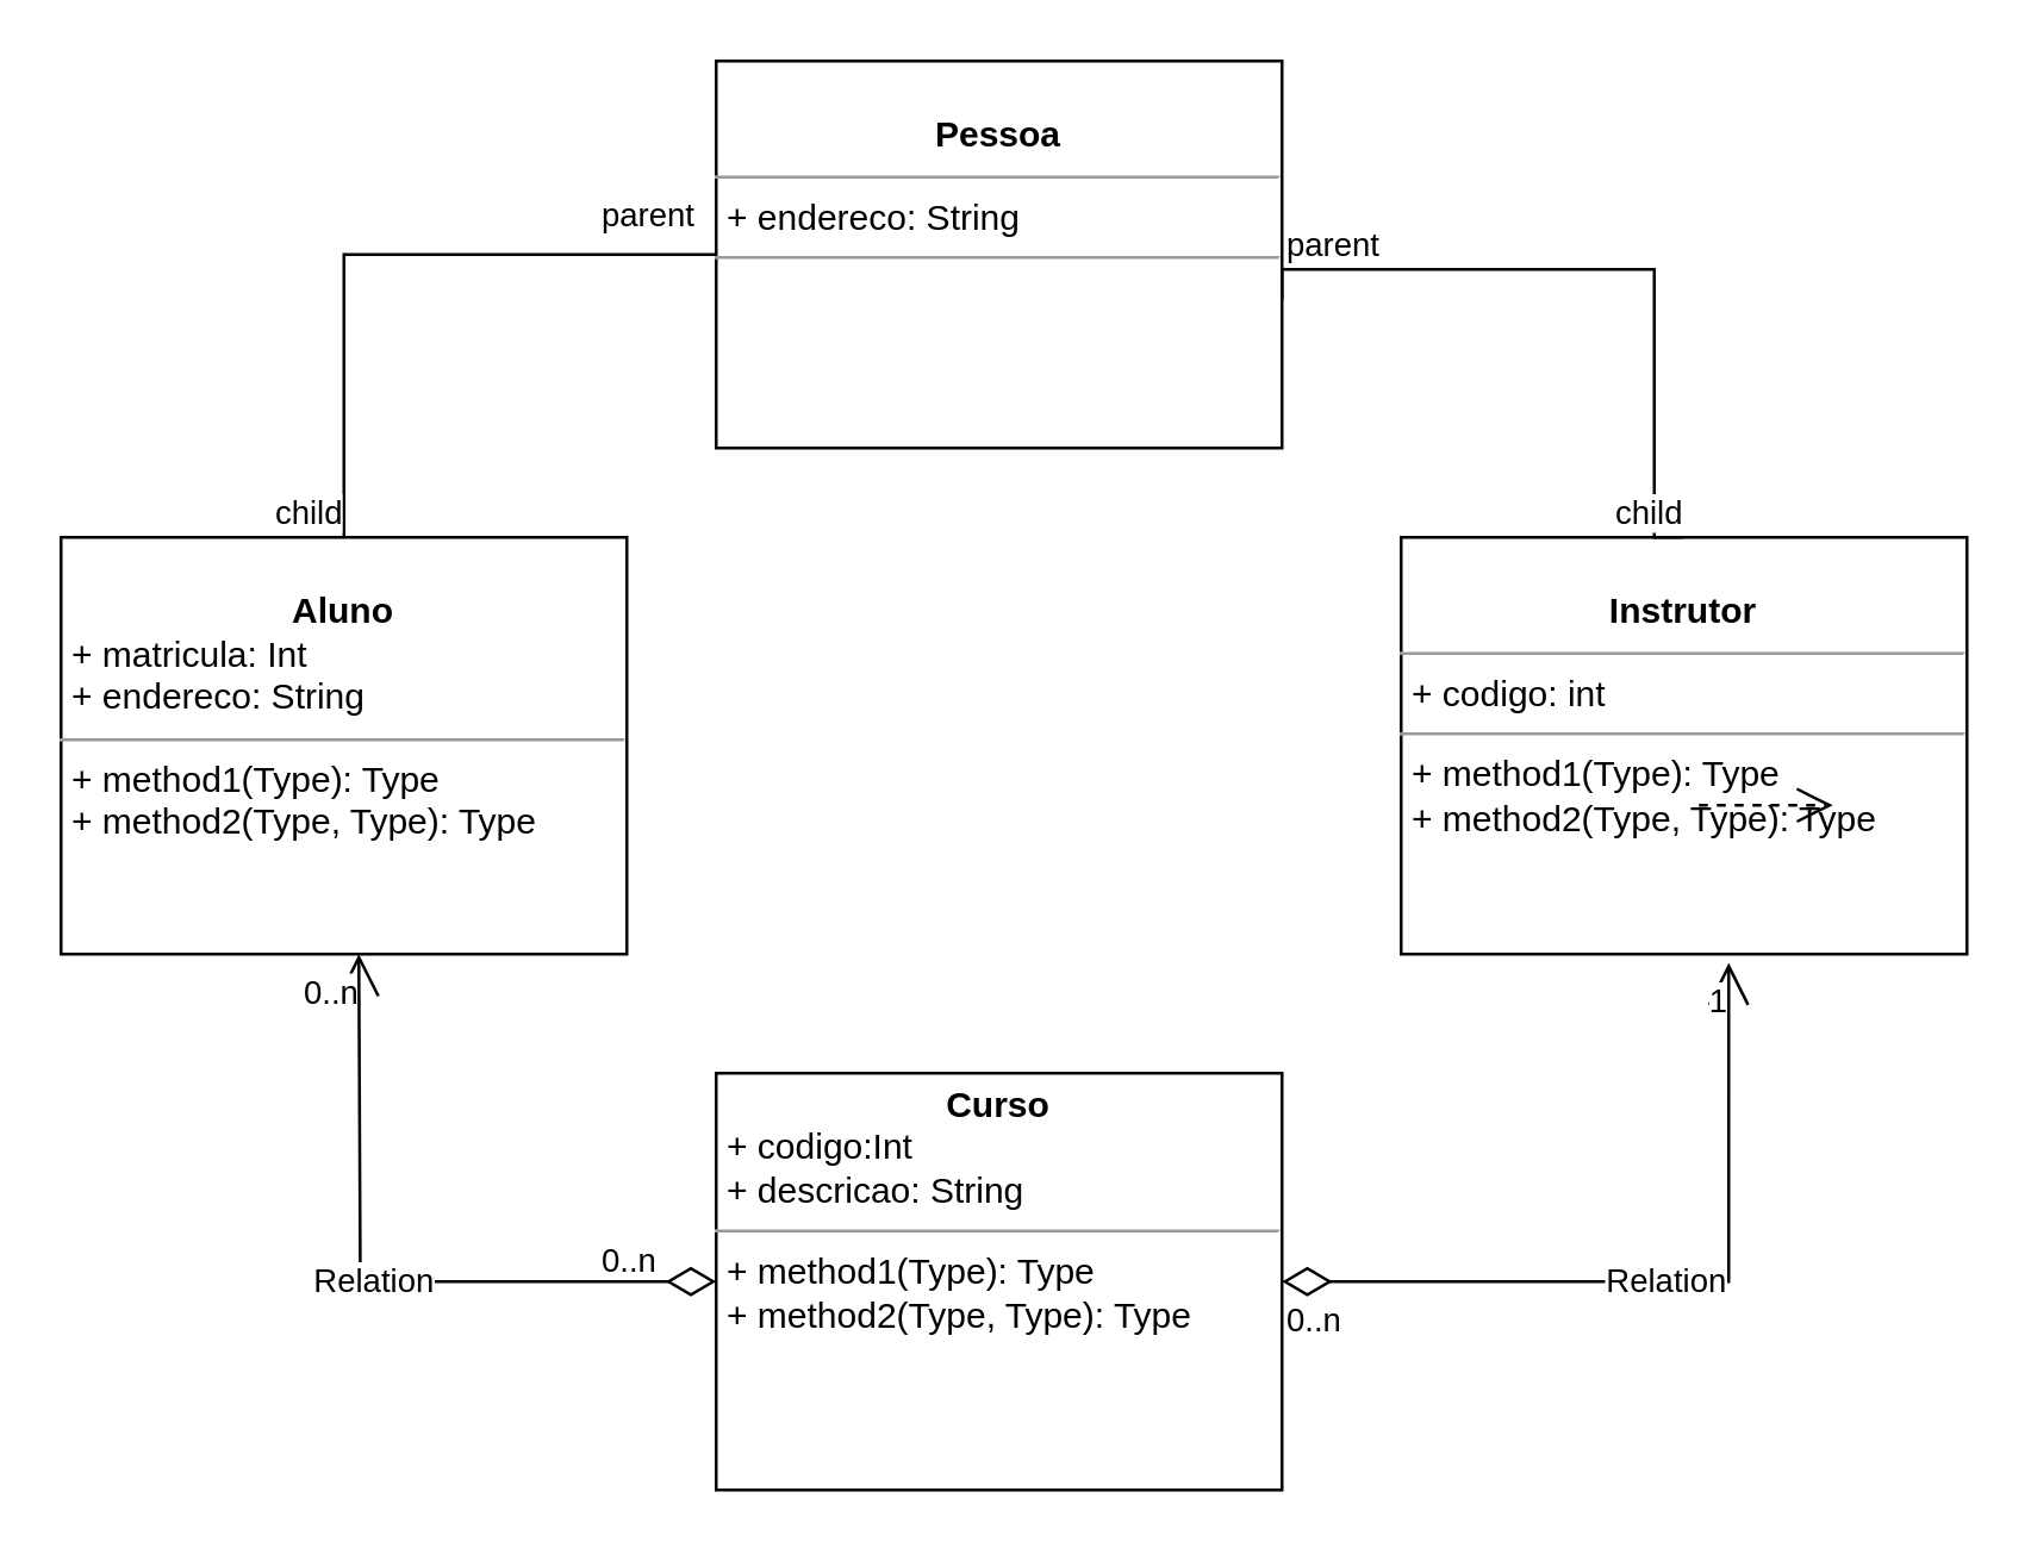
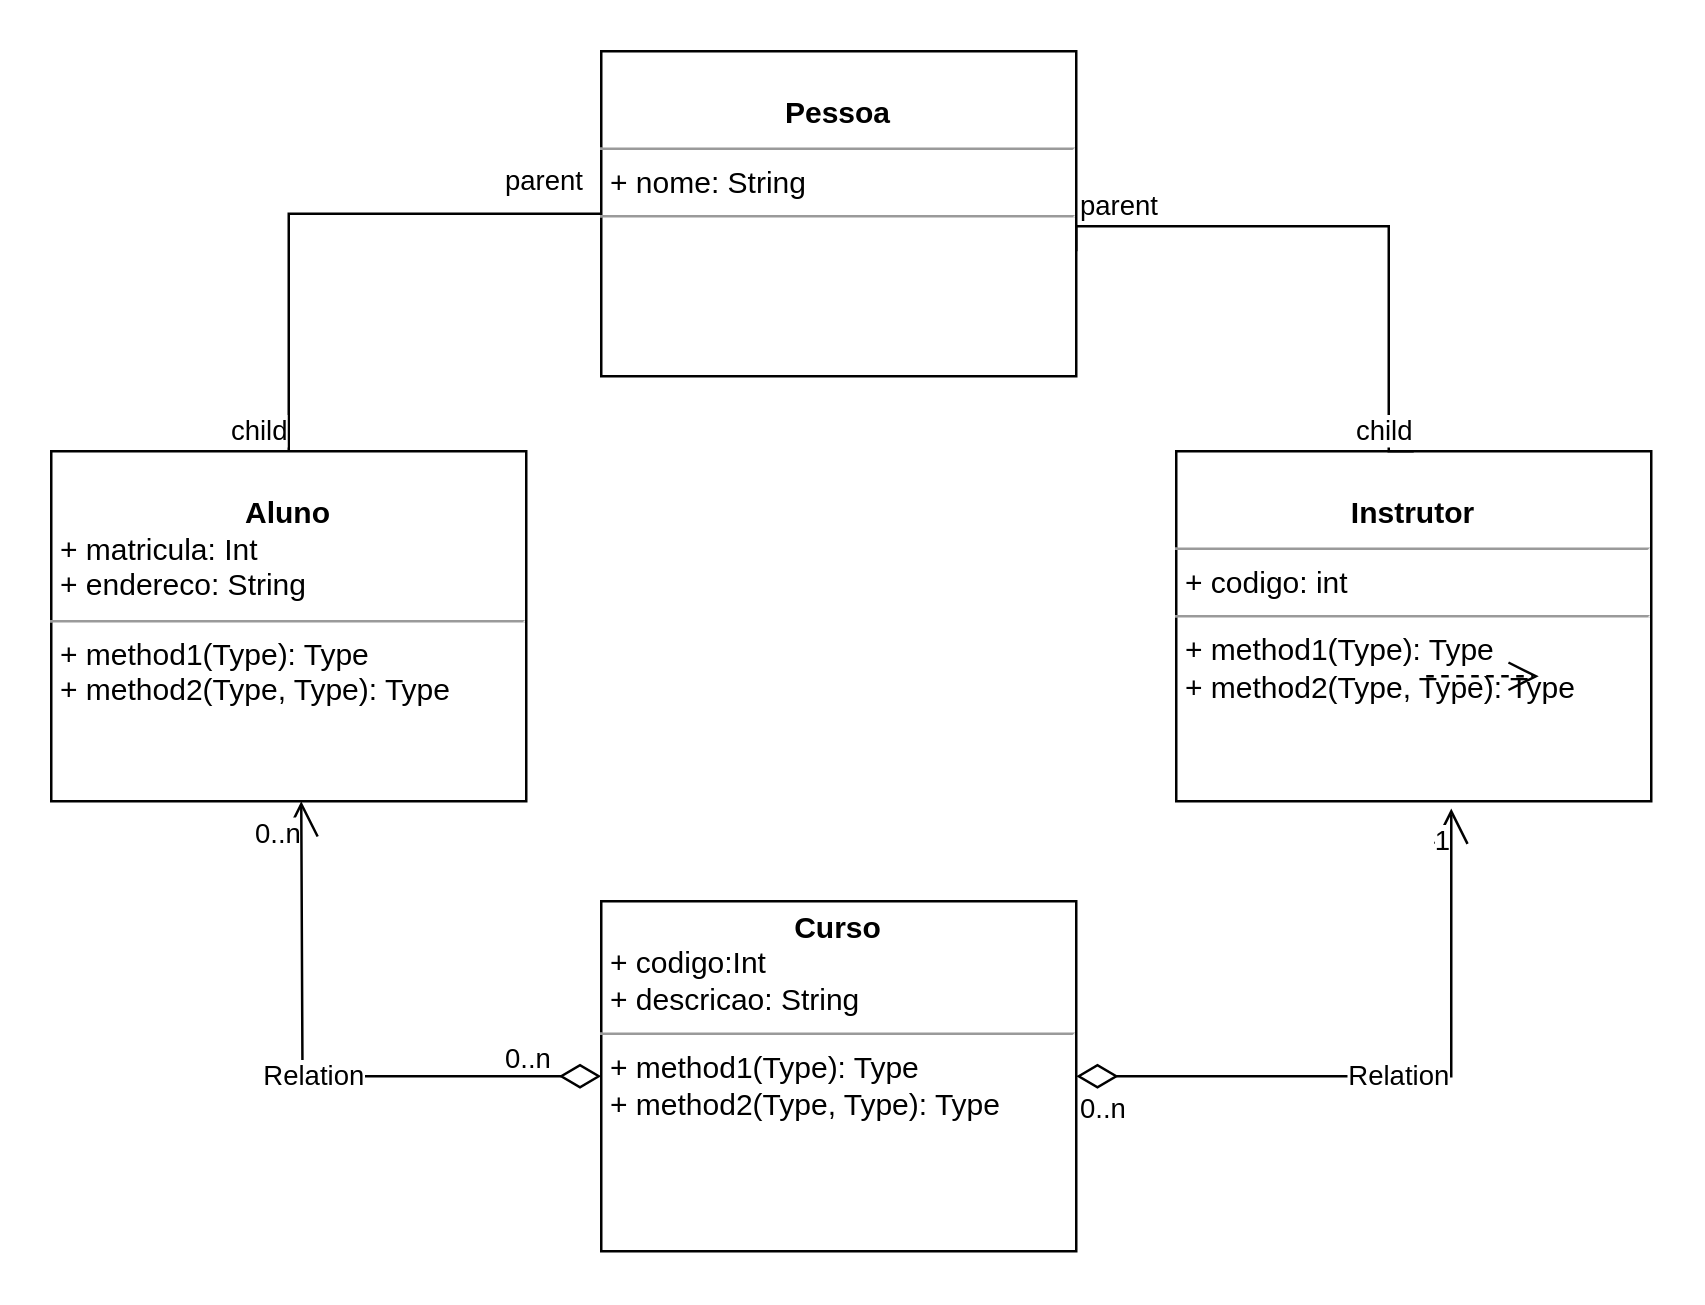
  <mxCell id="0" />
  <mxCell id="1" parent="0" />
  <mxCell id="2" value="&lt;p style=&quot;margin: 0px ; margin-top: 4px ; text-align: center&quot;&gt;&lt;br&gt;&lt;b&gt;Instrutor&lt;/b&gt;&lt;/p&gt;&lt;hr size=&quot;1&quot;&gt;&lt;p style=&quot;margin: 0px ; margin-left: 4px&quot;&gt;+ codigo: int&lt;br&gt;&lt;/p&gt;&lt;hr size=&quot;1&quot;&gt;&lt;p style=&quot;margin: 0px ; margin-left: 4px&quot;&gt;+ method1(Type): Type&lt;br&gt;+ method2(Type, Type): Type&lt;/p&gt;" style="verticalAlign=top;align=left;overflow=fill;fontSize=12;fontFamily=Helvetica;html=1;rounded=0;shadow=0;comic=0;labelBackgroundColor=none;strokeWidth=1" parent="1" vertex="1"><mxGeometry x="470" y="180" width="190" height="140" as="geometry" /></mxCell>
  <mxCell id="3" style="edgeStyle=orthogonalEdgeStyle;rounded=0;html=1;dashed=1;labelBackgroundColor=none;startFill=0;endArrow=open;endFill=0;endSize=10;fontFamily=Verdana;fontSize=10;" parent="1" edge="1"><mxGeometry relative="1" as="geometry"><Array as="points" /><mxPoint x="570" y="270" as="sourcePoint" /><mxPoint x="615" y="270" as="targetPoint" /></mxGeometry></mxCell>
- <mxCell id="4" value="&lt;p style=&quot;margin: 0px ; margin-top: 4px ; text-align: center&quot;&gt;&lt;br&gt;&lt;b&gt;Pessoa&lt;/b&gt;&lt;/p&gt;&lt;hr size=&quot;1&quot;&gt;&lt;p style=&quot;margin: 0px ; margin-left: 4px&quot;&gt;+ endereco: String&lt;br&gt;&lt;/p&gt;&lt;hr size=&quot;1&quot;&gt;&lt;p style=&quot;margin: 0px ; margin-left: 4px&quot;&gt;&lt;br&gt;&lt;/p&gt;" style="verticalAlign=top;align=left;overflow=fill;fontSize=12;fontFamily=Helvetica;html=1;rounded=0;shadow=0;comic=0;labelBackgroundColor=none;strokeWidth=1" parent="1" vertex="1"><mxGeometry x="240" y="20" width="190" height="130" as="geometry" /></mxCell>
+ <mxCell id="4" value="&lt;p style=&quot;margin: 0px ; margin-top: 4px ; text-align: center&quot;&gt;&lt;br&gt;&lt;b&gt;Pessoa&lt;/b&gt;&lt;/p&gt;&lt;hr size=&quot;1&quot;&gt;&lt;p style=&quot;margin: 0px ; margin-left: 4px&quot;&gt;+ nome: String&lt;br&gt;&lt;/p&gt;&lt;hr size=&quot;1&quot;&gt;&lt;p style=&quot;margin: 0px ; margin-left: 4px&quot;&gt;&lt;br&gt;&lt;/p&gt;" style="verticalAlign=top;align=left;overflow=fill;fontSize=12;fontFamily=Helvetica;html=1;rounded=0;shadow=0;comic=0;labelBackgroundColor=none;strokeWidth=1" parent="1" vertex="1"><mxGeometry x="240" y="20" width="190" height="130" as="geometry" /></mxCell>
  <mxCell id="5" value="&lt;p style=&quot;margin: 0px ; margin-top: 4px ; text-align: center&quot;&gt;&lt;br&gt;&lt;b&gt;Aluno&lt;/b&gt;&lt;/p&gt;&lt;p style=&quot;margin: 0px ; margin-left: 4px&quot;&gt;+ matricula: Int&amp;nbsp;&lt;br&gt;+ endereco: String&lt;/p&gt;&lt;hr size=&quot;1&quot;&gt;&lt;p style=&quot;margin: 0px ; margin-left: 4px&quot;&gt;+ method1(Type): Type&lt;br&gt;+ method2(Type, Type): Type&lt;/p&gt;" style="verticalAlign=top;align=left;overflow=fill;fontSize=12;fontFamily=Helvetica;html=1;rounded=0;shadow=0;comic=0;labelBackgroundColor=none;strokeWidth=1" parent="1" vertex="1"><mxGeometry x="20" y="180" width="190" height="140" as="geometry" /></mxCell>
  <mxCell id="6" value="&lt;p style=&quot;margin: 0px ; margin-top: 4px ; text-align: center&quot;&gt;&lt;b&gt;Curso&lt;/b&gt;&lt;/p&gt;&lt;p style=&quot;margin: 0px ; margin-left: 4px&quot;&gt;+ codigo:Int&lt;br&gt;+ descricao: String&lt;/p&gt;&lt;hr size=&quot;1&quot;&gt;&lt;p style=&quot;margin: 0px ; margin-left: 4px&quot;&gt;+ method1(Type): Type&lt;br&gt;+ method2(Type, Type): Type&lt;/p&gt;" style="verticalAlign=top;align=left;overflow=fill;fontSize=12;fontFamily=Helvetica;html=1;rounded=0;shadow=0;comic=0;labelBackgroundColor=none;strokeWidth=1" vertex="1" parent="1"><mxGeometry x="240" y="360" width="190" height="140" as="geometry" /></mxCell>
  <mxCell id="7" value="" style="endArrow=none;html=1;edgeStyle=orthogonalEdgeStyle;rounded=0;entryX=0.5;entryY=0;entryDx=0;entryDy=0;" edge="1" parent="1" target="2"><mxGeometry relative="1" as="geometry"><mxPoint x="430" y="100" as="sourcePoint" /><mxPoint x="590" y="100" as="targetPoint" /><Array as="points"><mxPoint x="430" y="90" /><mxPoint x="555" y="90" /></Array></mxGeometry></mxCell>
  <mxCell id="8" value="parent" style="edgeLabel;resizable=0;html=1;align=left;verticalAlign=bottom;" connectable="0" vertex="1" parent="7"><mxGeometry x="-1" relative="1" as="geometry"><mxPoint y="-10" as="offset" /></mxGeometry></mxCell>
  <mxCell id="9" value="child" style="edgeLabel;resizable=0;html=1;align=right;verticalAlign=bottom;" connectable="0" vertex="1" parent="7"><mxGeometry x="1" relative="1" as="geometry" /></mxCell>
  <mxCell id="10" value="" style="endArrow=none;html=1;edgeStyle=orthogonalEdgeStyle;rounded=0;exitX=0;exitY=0.5;exitDx=0;exitDy=0;entryX=0.5;entryY=0;entryDx=0;entryDy=0;" edge="1" parent="1" source="4" target="5"><mxGeometry relative="1" as="geometry"><mxPoint x="230" y="80" as="sourcePoint" /><mxPoint x="120" y="170" as="targetPoint" /></mxGeometry></mxCell>
  <mxCell id="11" value="parent" style="edgeLabel;resizable=0;html=1;align=left;verticalAlign=bottom;" connectable="0" vertex="1" parent="10"><mxGeometry x="-1" relative="1" as="geometry"><mxPoint x="-40" y="-5" as="offset" /></mxGeometry></mxCell>
  <mxCell id="12" value="child" style="edgeLabel;resizable=0;html=1;align=right;verticalAlign=bottom;" connectable="0" vertex="1" parent="10"><mxGeometry x="1" relative="1" as="geometry" /></mxCell>
  <mxCell id="13" value="Relation" style="endArrow=open;html=1;endSize=12;startArrow=diamondThin;startSize=14;startFill=0;edgeStyle=orthogonalEdgeStyle;rounded=0;exitX=0;exitY=0.5;exitDx=0;exitDy=0;" edge="1" parent="1" source="6"><mxGeometry relative="1" as="geometry"><mxPoint x="-40" y="320" as="sourcePoint" /><mxPoint x="120" y="320" as="targetPoint" /></mxGeometry></mxCell>
  <mxCell id="14" value="0..n" style="edgeLabel;resizable=0;html=1;align=left;verticalAlign=top;" connectable="0" vertex="1" parent="13"><mxGeometry x="-1" relative="1" as="geometry"><mxPoint x="-40" y="-20" as="offset" /></mxGeometry></mxCell>
  <mxCell id="15" value="0..n" style="edgeLabel;resizable=0;html=1;align=left;verticalAlign=top;" connectable="0" vertex="1" parent="1"><mxGeometry x="100" y="320" as="geometry" /></mxCell>
  <mxCell id="16" value="Relation" style="endArrow=open;html=1;endSize=12;startArrow=diamondThin;startSize=14;startFill=0;edgeStyle=orthogonalEdgeStyle;rounded=0;entryX=0.579;entryY=1.021;entryDx=0;entryDy=0;entryPerimeter=0;" edge="1" parent="1" source="6" target="2"><mxGeometry relative="1" as="geometry"><mxPoint x="510" y="420" as="sourcePoint" /><mxPoint x="670" y="420" as="targetPoint" /></mxGeometry></mxCell>
  <mxCell id="17" value="0..n" style="edgeLabel;resizable=0;html=1;align=left;verticalAlign=top;" connectable="0" vertex="1" parent="16"><mxGeometry x="-1" relative="1" as="geometry" /></mxCell>
  <mxCell id="18" value="1" style="edgeLabel;resizable=0;html=1;align=right;verticalAlign=top;" connectable="0" vertex="1" parent="16"><mxGeometry x="1" relative="1" as="geometry" /></mxCell>
